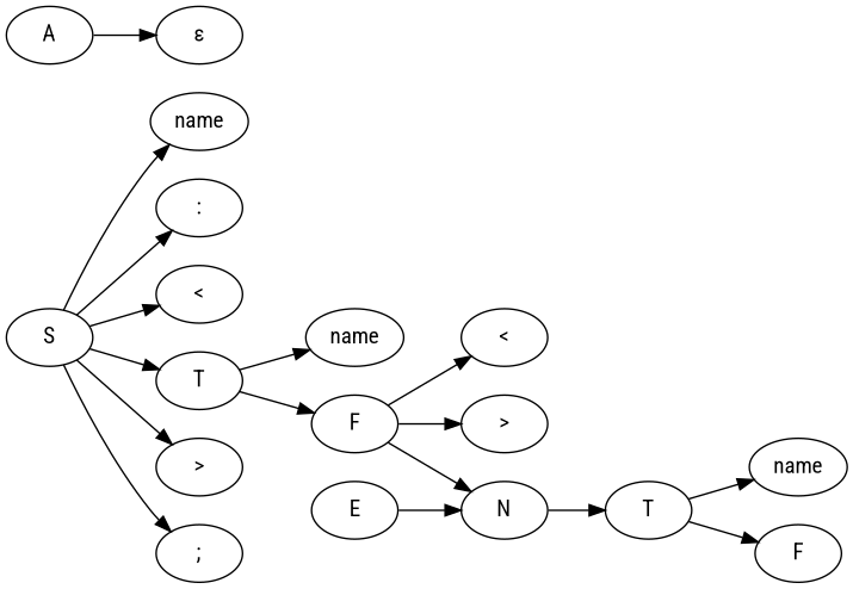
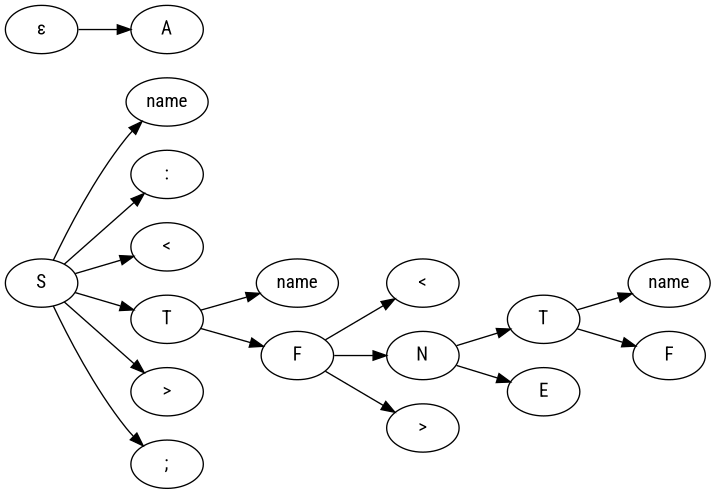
  digraph {
    fontname="Roboto Condensed"
    rankdir=LR
    node [fontname="Roboto Condensed"]
    edge [fontname="Roboto Condensed"]
    n1 [label=S]
    n2 [label=name]
    n3 [label=":"]
    n4 [label="<"]
    n5 [label=T]
    n6 [label=">"]
    n7 [label=";"]
    n8 [label=name]
    n9 [label=F]
    n10 [label=A]
    n11 [label="ε"]
    n12 [label="<"]
    n13 [label=N]
    n14 [label=">"]
    n15 [label=T]
    n16 [label=E]
    n17 [label=name]
    n18 [label=F]
    n1 -> n2
    n1 -> n3
    n1 -> n4
    n1 -> n5
    n1 -> n6
    n1 -> n7
    n5 -> n8
    n5 -> n9
    n9 -> n12
    n9 -> n13
    n9 -> n14
-   n10 -> n11
+   n11 -> n10
    n13 -> n15
-   n16 -> n13
+   n13 -> n16
    n15 -> n17
    n15 -> n18
  }
